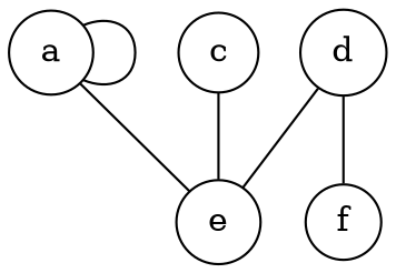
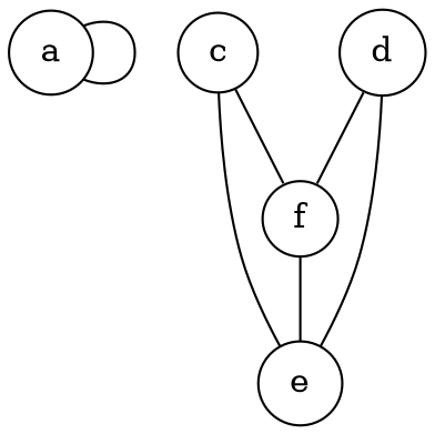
  graph {
    node [shape=circle]
    edge [arrowsize=.5 color=black weight=.1]
    a [height=0.12 width=0.12]
    e [height=0.12 width=0.12]
    f [height=0.12 width=0.12]
    c [height=0.12 width=0.12]
    d [height=0.12 width=0.12]
    a -- a
-   a -- e
+   f -- e
    c -- e
+   c -- f
    d -- e
    d -- f
  }
